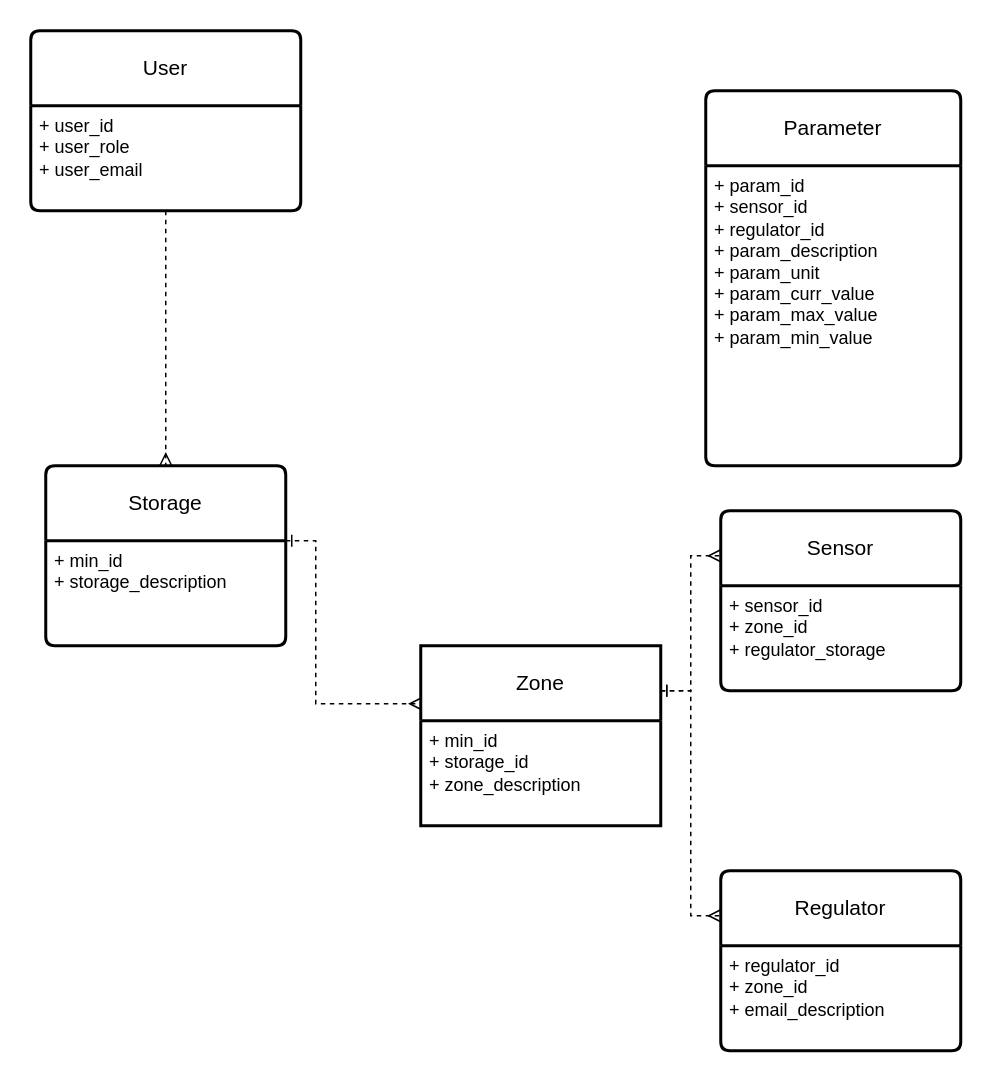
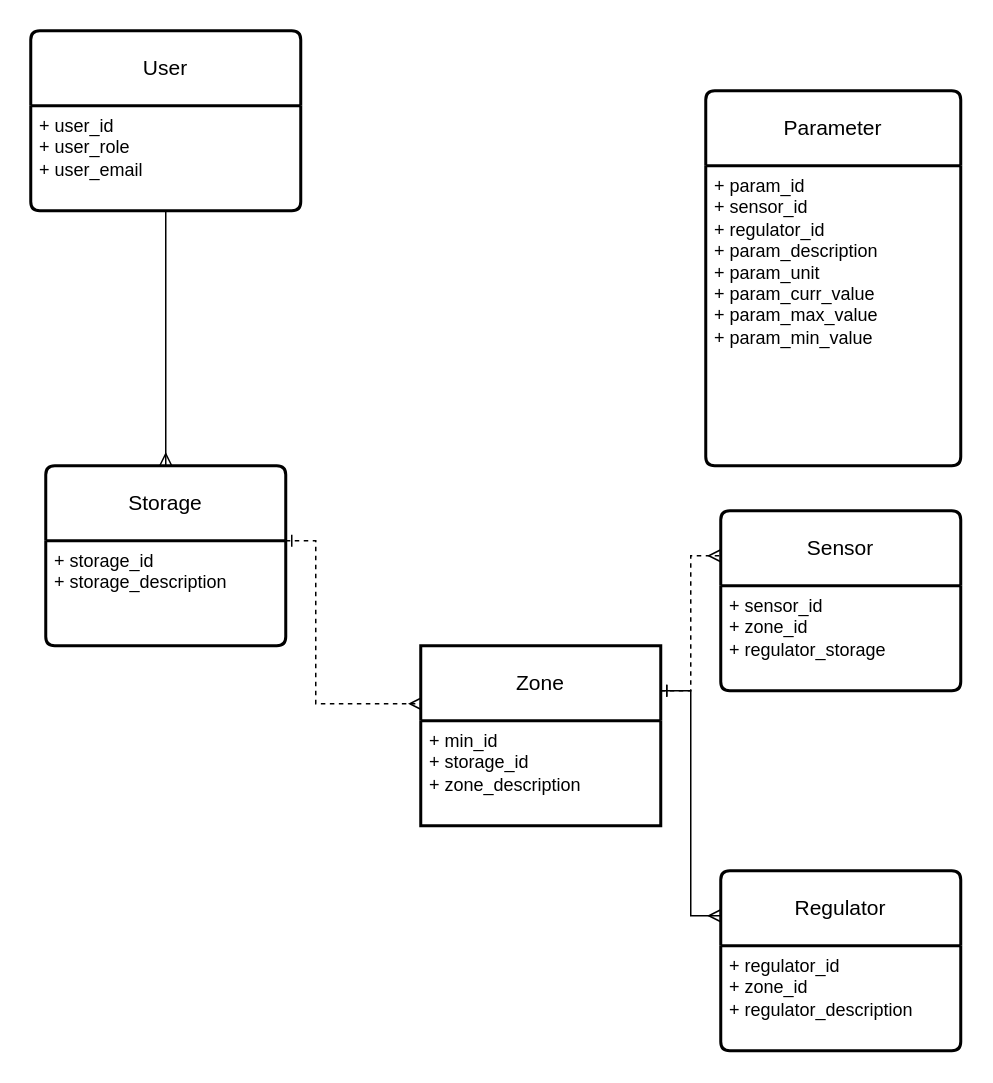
  <mxCell id="0" />
  <mxCell id="1" parent="0" />
  <mxCell id="2" style="edgeStyle=orthogonalEdgeStyle;rounded=0;orthogonalLoop=1;jettySize=auto;html=1;startArrow=ERone;startFill=0;entryX=0.004;entryY=0.322;entryDx=0;entryDy=0;entryPerimeter=0;endArrow=ERmany;endFill=0;exitX=1;exitY=0;exitDx=0;exitDy=0;dashed=1;" edge="1" parent="1" source="4" target="7"><mxGeometry relative="1" as="geometry"><mxPoint x="210" y="480" as="targetPoint" /><mxPoint x="230" y="300" as="sourcePoint" /><Array as="points"><mxPoint x="210" y="360" /><mxPoint x="210" y="469" /></Array></mxGeometry></mxCell>
  <mxCell id="3" value="Storage" style="swimlane;childLayout=stackLayout;horizontal=1;startSize=50;horizontalStack=0;rounded=1;fontSize=14;fontStyle=0;strokeWidth=2;resizeParent=0;resizeLast=1;shadow=0;dashed=0;align=center;arcSize=4;whiteSpace=wrap;html=1;" vertex="1" parent="1"><mxGeometry x="30" y="310" width="160" height="120" as="geometry" /></mxCell>
- <mxCell id="4" value="+ min_id&lt;div&gt;+ storage_description&lt;/div&gt;" style="align=left;strokeColor=none;fillColor=none;spacingLeft=4;spacingRight=4;fontSize=12;verticalAlign=top;resizable=0;rotatable=0;part=1;html=1;whiteSpace=wrap;" vertex="1" parent="3"><mxGeometry y="50" width="160" height="70" as="geometry" /></mxCell>
- <mxCell id="5" style="edgeStyle=orthogonalEdgeStyle;rounded=0;orthogonalLoop=1;jettySize=auto;html=1;exitX=1;exitY=0.25;exitDx=0;exitDy=0;entryX=0;entryY=0.25;entryDx=0;entryDy=0;endArrow=ERmany;endFill=0;startArrow=ERone;startFill=0;dashed=1;" edge="1" parent="1" source="7" target="9"><mxGeometry relative="1" as="geometry" /></mxCell>
+ <mxCell id="4" value="+ storage_id&lt;div&gt;+ storage_description&lt;/div&gt;" style="align=left;strokeColor=none;fillColor=none;spacingLeft=4;spacingRight=4;fontSize=12;verticalAlign=top;resizable=0;rotatable=0;part=1;html=1;whiteSpace=wrap;" vertex="1" parent="3"><mxGeometry y="50" width="160" height="70" as="geometry" /></mxCell>
+ <mxCell id="5" style="edgeStyle=orthogonalEdgeStyle;rounded=0;orthogonalLoop=1;jettySize=auto;html=1;exitX=1;exitY=0.25;exitDx=0;exitDy=0;entryX=0;entryY=0.25;entryDx=0;entryDy=0;endArrow=ERmany;endFill=0;startArrow=ERone;startFill=0;" edge="1" parent="1" source="7" target="9"><mxGeometry relative="1" as="geometry" /></mxCell>
  <mxCell id="6" style="edgeStyle=orthogonalEdgeStyle;rounded=0;orthogonalLoop=1;jettySize=auto;html=1;exitX=1;exitY=0.25;exitDx=0;exitDy=0;entryX=0;entryY=0.25;entryDx=0;entryDy=0;endArrow=ERmany;endFill=0;startArrow=ERone;startFill=0;dashed=1;" edge="1" parent="1" source="7" target="11"><mxGeometry relative="1" as="geometry" /></mxCell>
  <mxCell id="7" value="Zone" style="swimlane;childLayout=stackLayout;horizontal=1;startSize=50;horizontalStack=0;rounded=1;fontSize=14;fontStyle=0;strokeWidth=2;resizeParent=0;resizeLast=1;shadow=0;dashed=0;align=center;arcSize=0;whiteSpace=wrap;html=1;" vertex="1" parent="1"><mxGeometry x="280" y="430" width="160" height="120" as="geometry" /></mxCell>
  <mxCell id="8" value="+ min_id&lt;br&gt;+ storage_id&lt;br&gt;+ zone_description" style="align=left;strokeColor=none;fillColor=none;spacingLeft=4;spacingRight=4;fontSize=12;verticalAlign=top;resizable=0;rotatable=0;part=1;html=1;whiteSpace=wrap;" vertex="1" parent="7"><mxGeometry y="50" width="160" height="70" as="geometry" /></mxCell>
  <mxCell id="9" value="Regulator" style="swimlane;childLayout=stackLayout;horizontal=1;startSize=50;horizontalStack=0;rounded=1;fontSize=14;fontStyle=0;strokeWidth=2;resizeParent=0;resizeLast=1;shadow=0;dashed=0;align=center;arcSize=4;whiteSpace=wrap;html=1;" vertex="1" parent="1"><mxGeometry x="480" y="580" width="160" height="120" as="geometry" /></mxCell>
- <mxCell id="10" value="+ regulator_id&lt;br&gt;+ zone_id&lt;br&gt;+ email_description" style="align=left;strokeColor=none;fillColor=none;spacingLeft=4;spacingRight=4;fontSize=12;verticalAlign=top;resizable=0;rotatable=0;part=1;html=1;whiteSpace=wrap;" vertex="1" parent="9"><mxGeometry y="50" width="160" height="70" as="geometry" /></mxCell>
+ <mxCell id="10" value="+ regulator_id&lt;br&gt;+ zone_id&lt;br&gt;+ regulator_description" style="align=left;strokeColor=none;fillColor=none;spacingLeft=4;spacingRight=4;fontSize=12;verticalAlign=top;resizable=0;rotatable=0;part=1;html=1;whiteSpace=wrap;" vertex="1" parent="9"><mxGeometry y="50" width="160" height="70" as="geometry" /></mxCell>
  <mxCell id="11" value="Sensor" style="swimlane;childLayout=stackLayout;horizontal=1;startSize=50;horizontalStack=0;rounded=1;fontSize=14;fontStyle=0;strokeWidth=2;resizeParent=0;resizeLast=1;shadow=0;dashed=0;align=center;arcSize=4;whiteSpace=wrap;html=1;" vertex="1" parent="1"><mxGeometry x="480" y="340" width="160" height="120" as="geometry" /></mxCell>
  <mxCell id="12" value="+ sensor_id&lt;br&gt;+ zone_id&lt;br&gt;+ regulator_storage" style="align=left;strokeColor=none;fillColor=none;spacingLeft=4;spacingRight=4;fontSize=12;verticalAlign=top;resizable=0;rotatable=0;part=1;html=1;whiteSpace=wrap;" vertex="1" parent="11"><mxGeometry y="50" width="160" height="70" as="geometry" /></mxCell>
  <mxCell id="13" value="User" style="swimlane;childLayout=stackLayout;horizontal=1;startSize=50;horizontalStack=0;rounded=1;fontSize=14;fontStyle=0;strokeWidth=2;resizeParent=0;resizeLast=1;shadow=0;dashed=0;align=center;arcSize=4;whiteSpace=wrap;html=1;" vertex="1" parent="1"><mxGeometry x="20" y="20" width="180" height="120" as="geometry" /></mxCell>
  <mxCell id="14" value="+ user_id&lt;div&gt;+ user_role&lt;/div&gt;&lt;div&gt;+ user_email&lt;/div&gt;" style="align=left;strokeColor=none;fillColor=none;spacingLeft=4;spacingRight=4;fontSize=12;verticalAlign=top;resizable=0;rotatable=0;part=1;html=1;whiteSpace=wrap;" vertex="1" parent="13"><mxGeometry y="50" width="180" height="70" as="geometry" /></mxCell>
- <mxCell id="15" style="edgeStyle=orthogonalEdgeStyle;rounded=0;orthogonalLoop=1;jettySize=auto;html=1;exitX=0.5;exitY=1;exitDx=0;exitDy=0;entryX=0.5;entryY=0;entryDx=0;entryDy=0;endArrow=ERmany;endFill=0;dashed=1;" edge="1" parent="1" source="14" target="3"><mxGeometry relative="1" as="geometry" /></mxCell>
+ <mxCell id="15" style="edgeStyle=orthogonalEdgeStyle;rounded=0;orthogonalLoop=1;jettySize=auto;html=1;exitX=0.5;exitY=1;exitDx=0;exitDy=0;entryX=0.5;entryY=0;entryDx=0;entryDy=0;endArrow=ERmany;endFill=0;" edge="1" parent="1" source="14" target="3"><mxGeometry relative="1" as="geometry" /></mxCell>
  <mxCell id="16" value="Parameter" style="swimlane;childLayout=stackLayout;horizontal=1;startSize=50;horizontalStack=0;rounded=1;fontSize=14;fontStyle=0;strokeWidth=2;resizeParent=0;resizeLast=1;shadow=0;dashed=0;align=center;arcSize=4;whiteSpace=wrap;html=1;" vertex="1" parent="1"><mxGeometry x="470" y="60" width="170" height="250" as="geometry" /></mxCell>
  <mxCell id="17" value="+ param_id&lt;div&gt;+ sensor_id&lt;/div&gt;&lt;div&gt;+ regulator_id&lt;/div&gt;&lt;div&gt;+ param_description&lt;br&gt;+ param_unit&lt;/div&gt;&lt;div&gt;+ param_curr_value&lt;/div&gt;&lt;div&gt;+ param_max_value&lt;/div&gt;&lt;div&gt;+ param_min_value&lt;br&gt;&lt;div&gt;&lt;br&gt;&lt;/div&gt;&lt;/div&gt;" style="align=left;strokeColor=none;fillColor=none;spacingLeft=4;spacingRight=4;fontSize=12;verticalAlign=top;resizable=0;rotatable=0;part=1;html=1;whiteSpace=wrap;" vertex="1" parent="16"><mxGeometry y="50" width="170" height="200" as="geometry" /></mxCell>
